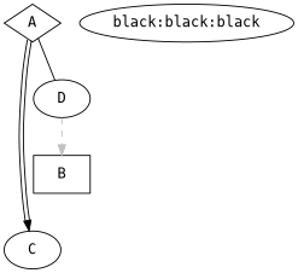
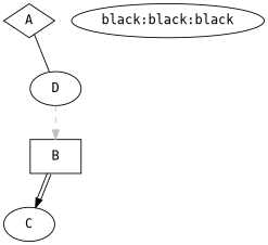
  digraph {
    fontname="DejaVu Sans Mono"
    node [fontname="DejaVu Sans Mono"]
    edge [fontname="DejaVu Sans Mono"]
    A [shape=diamond]
    C
    D
    B [shape=box]
    n5 [label="black:black:black"]
-   A -> C [color="black:invis:black"]
+   B -> C [color="black:invis:black"]
    A -> D [arrowhead=none penwidth=1]
    D -> B [color=grey style=dashed]
  }
